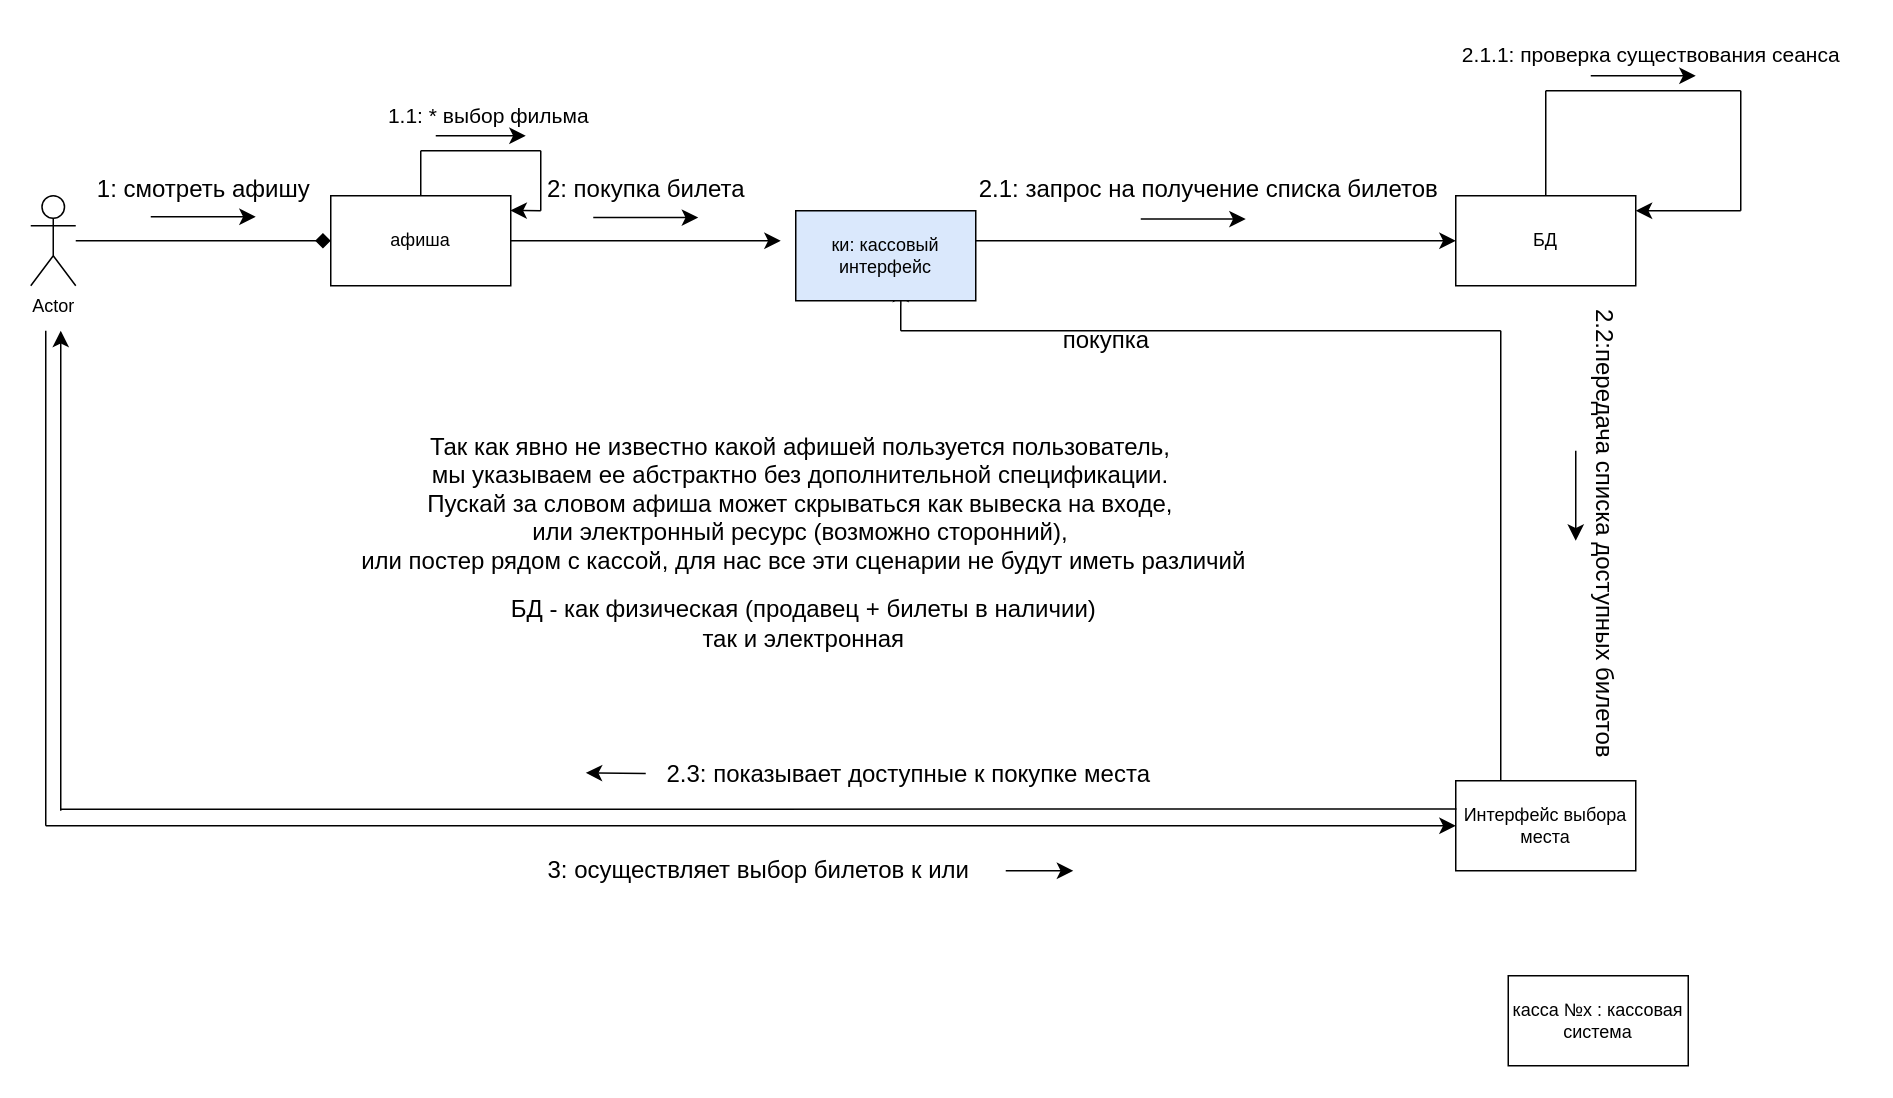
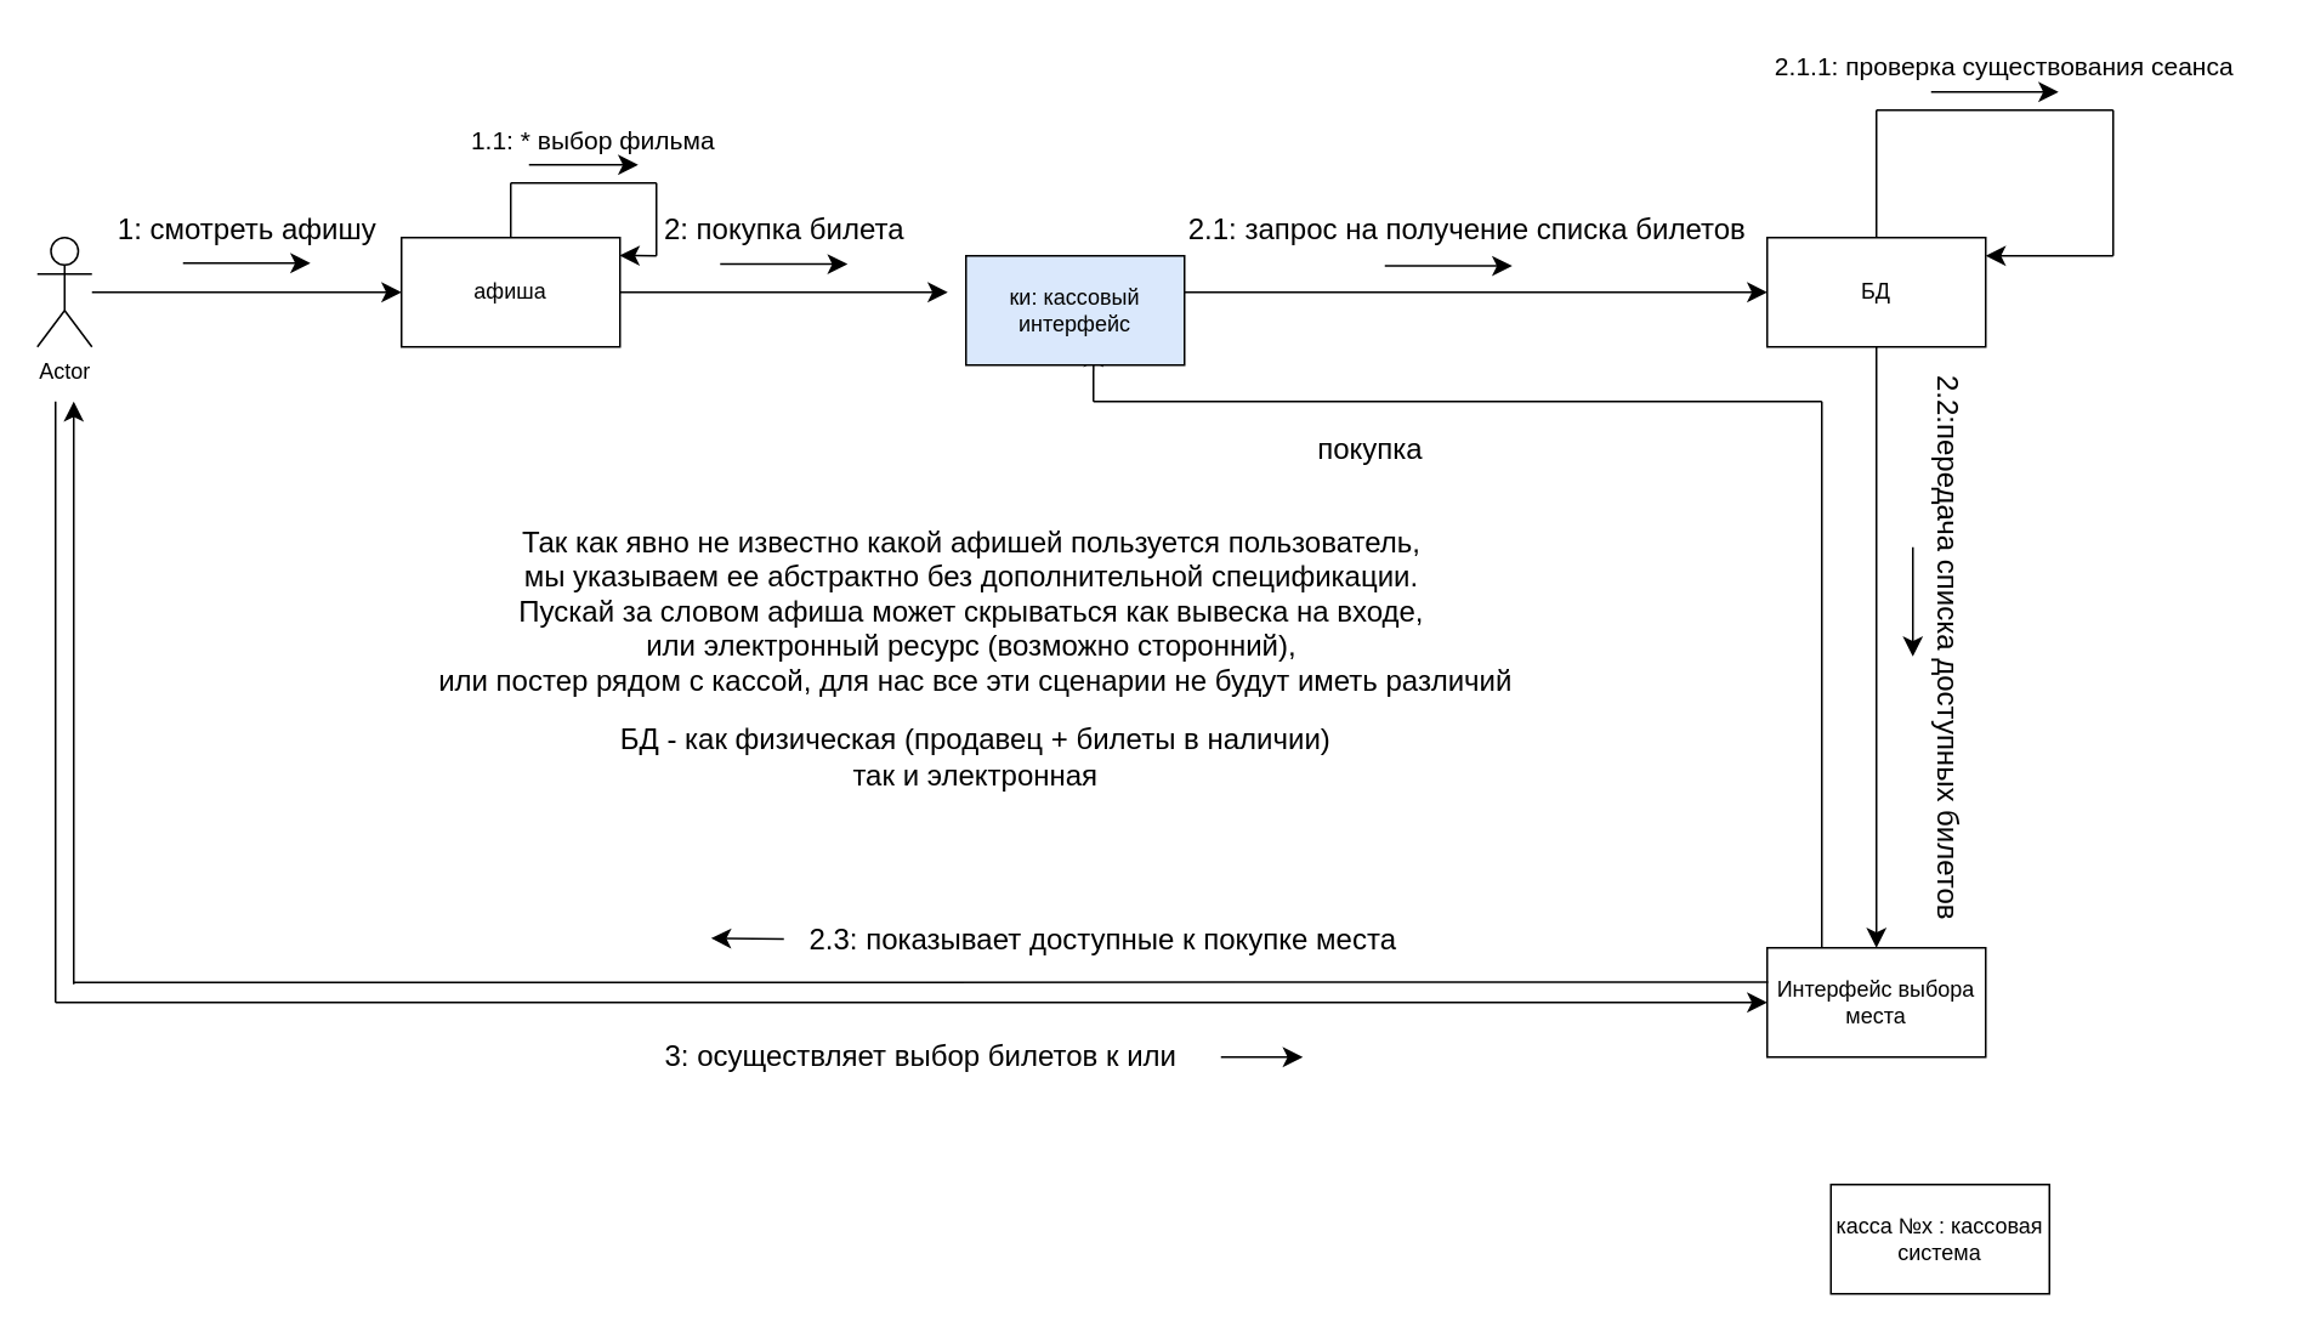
  <mxCell id="0" />
  <mxCell id="1" parent="0" />
- <mxCell id="2" style="edgeStyle=none;curved=1;rounded=0;orthogonalLoop=1;jettySize=auto;html=1;entryX=0;entryY=0.5;entryDx=0;entryDy=0;fontSize=12;startSize=8;endSize=8;endArrow=diamond;" edge="1" parent="1" source="3" target="5"><mxGeometry relative="1" as="geometry" /></mxCell>
+ <mxCell id="2" style="edgeStyle=none;curved=1;rounded=0;orthogonalLoop=1;jettySize=auto;html=1;entryX=0;entryY=0.5;entryDx=0;entryDy=0;fontSize=12;startSize=8;endSize=8;" edge="1" parent="1" source="3" target="5"><mxGeometry relative="1" as="geometry" /></mxCell>
  <mxCell id="3" value="Actor" style="shape=umlActor;verticalLabelPosition=bottom;verticalAlign=top;html=1;outlineConnect=0;" vertex="1" parent="1"><mxGeometry x="20" y="130" width="30" height="60" as="geometry" /></mxCell>
  <mxCell id="4" style="edgeStyle=none;curved=1;rounded=0;orthogonalLoop=1;jettySize=auto;html=1;exitX=1;exitY=0.5;exitDx=0;exitDy=0;entryX=0;entryY=0.5;entryDx=0;entryDy=0;fontSize=12;startSize=8;endSize=8;" edge="1" parent="1" source="5"><mxGeometry relative="1" as="geometry"><mxPoint x="520" y="160" as="targetPoint" /></mxGeometry></mxCell>
  <mxCell id="5" value="афиша" style="rounded=0;whiteSpace=wrap;html=1;" vertex="1" parent="1"><mxGeometry x="220" y="130" width="120" height="60" as="geometry" /></mxCell>
  <mxCell id="6" value="1: смотреть афишу" style="text;html=1;align=center;verticalAlign=middle;resizable=0;points=[];autosize=1;strokeColor=none;fillColor=none;fontSize=16;" vertex="1" parent="1"><mxGeometry x="50" y="110" width="170" height="30" as="geometry" /></mxCell>
  <mxCell id="7" value="" style="endArrow=none;html=1;rounded=0;fontSize=12;startSize=8;endSize=8;curved=1;" edge="1" parent="1"><mxGeometry width="50" height="50" relative="1" as="geometry"><mxPoint x="280" y="130" as="sourcePoint" /><mxPoint x="280" y="100" as="targetPoint" /></mxGeometry></mxCell>
  <mxCell id="8" value="" style="endArrow=none;html=1;rounded=0;fontSize=12;startSize=8;endSize=8;curved=1;" edge="1" parent="1"><mxGeometry width="50" height="50" relative="1" as="geometry"><mxPoint x="280" y="100" as="sourcePoint" /><mxPoint x="360" y="100" as="targetPoint" /></mxGeometry></mxCell>
  <mxCell id="9" value="" style="endArrow=none;html=1;rounded=0;fontSize=12;startSize=8;endSize=8;curved=1;" edge="1" parent="1"><mxGeometry width="50" height="50" relative="1" as="geometry"><mxPoint x="360" y="140" as="sourcePoint" /><mxPoint x="360" y="100" as="targetPoint" /></mxGeometry></mxCell>
  <mxCell id="10" value="" style="endArrow=classic;html=1;rounded=0;fontSize=12;startSize=8;endSize=8;curved=1;entryX=0.998;entryY=0.164;entryDx=0;entryDy=0;entryPerimeter=0;" edge="1" parent="1" target="5"><mxGeometry width="50" height="50" relative="1" as="geometry"><mxPoint x="360" y="140" as="sourcePoint" /><mxPoint x="410" y="90" as="targetPoint" /></mxGeometry></mxCell>
  <mxCell id="11" value="" style="endArrow=classic;html=1;rounded=0;fontSize=12;startSize=8;endSize=8;curved=1;" edge="1" parent="1"><mxGeometry width="50" height="50" relative="1" as="geometry"><mxPoint x="290" y="90" as="sourcePoint" /><mxPoint x="350" y="90" as="targetPoint" /></mxGeometry></mxCell>
  <mxCell id="12" value="&lt;font style=&quot;font-size: 14px;&quot;&gt;1.1: * выбор фильма&lt;/font&gt;" style="text;html=1;align=center;verticalAlign=middle;resizable=0;points=[];autosize=1;strokeColor=none;fillColor=none;fontSize=16;" vertex="1" parent="1"><mxGeometry x="245" y="61" width="160" height="30" as="geometry" /></mxCell>
  <mxCell id="13" style="edgeStyle=none;curved=1;rounded=0;orthogonalLoop=1;jettySize=auto;html=1;exitX=1;exitY=0.5;exitDx=0;exitDy=0;fontSize=12;startSize=8;endSize=8;" edge="1" parent="1" target="17"><mxGeometry relative="1" as="geometry"><mxPoint x="640" y="160" as="sourcePoint" /></mxGeometry></mxCell>
  <mxCell id="14" value="2: покупка билета" style="text;html=1;align=center;verticalAlign=middle;resizable=0;points=[];autosize=1;strokeColor=none;fillColor=none;fontSize=16;" vertex="1" parent="1"><mxGeometry x="350" y="110" width="160" height="30" as="geometry" /></mxCell>
  <mxCell id="15" value="Так как явно не известно какой афишей пользуется пользователь,&amp;nbsp;&lt;div&gt;мы указываем ее абстрактно без дополнительной спецификации.&amp;nbsp;&lt;div&gt;Пускай за словом афиша может скрываться как вывеска на входе,&amp;nbsp;&lt;/div&gt;&lt;div&gt;или электронный ресурс (возможно сторонний),&amp;nbsp;&lt;/div&gt;&lt;div&gt;или постер рядом с кассой,&amp;nbsp;&lt;span style=&quot;background-color: initial;&quot;&gt;для нас все эти сценарии не будут иметь различий&lt;/span&gt;&lt;/div&gt;&lt;/div&gt;" style="text;html=1;align=center;verticalAlign=middle;resizable=0;points=[];autosize=1;strokeColor=none;fillColor=none;fontSize=16;" vertex="1" parent="1"><mxGeometry x="230" y="280" width="610" height="110" as="geometry" /></mxCell>
+ <mxCell id="16" style="edgeStyle=none;curved=1;rounded=0;orthogonalLoop=1;jettySize=auto;html=1;exitX=0.5;exitY=1;exitDx=0;exitDy=0;entryX=0.5;entryY=0;entryDx=0;entryDy=0;fontSize=12;startSize=8;endSize=8;" edge="1" parent="1" source="17" target="20"><mxGeometry relative="1" as="geometry" /></mxCell>
  <mxCell id="17" value="БД" style="rounded=0;whiteSpace=wrap;html=1;" vertex="1" parent="1"><mxGeometry x="970" y="130" width="120" height="60" as="geometry" /></mxCell>
  <mxCell id="18" value="БД - как физическая (продавец + билеты в наличии)&lt;div&gt;так и электронная&lt;/div&gt;" style="text;html=1;align=center;verticalAlign=middle;resizable=0;points=[];autosize=1;strokeColor=none;fillColor=none;fontSize=16;" vertex="1" parent="1"><mxGeometry x="330" y="390" width="410" height="50" as="geometry" /></mxCell>
  <mxCell id="19" value="2.1: запрос на получение списка билетов" style="text;html=1;align=center;verticalAlign=middle;resizable=0;points=[];autosize=1;strokeColor=none;fillColor=none;fontSize=16;" vertex="1" parent="1"><mxGeometry x="640" y="110" width="330" height="30" as="geometry" /></mxCell>
  <mxCell id="20" value="Интерфейс выбора места" style="rounded=0;whiteSpace=wrap;html=1;" vertex="1" parent="1"><mxGeometry x="970" y="520" width="120" height="60" as="geometry" /></mxCell>
  <mxCell id="21" value="" style="endArrow=none;html=1;rounded=0;fontSize=12;startSize=8;endSize=8;curved=1;exitX=0.5;exitY=0;exitDx=0;exitDy=0;" edge="1" parent="1" source="17"><mxGeometry width="50" height="50" relative="1" as="geometry"><mxPoint x="1020" y="131" as="sourcePoint" /><mxPoint x="1030" y="60" as="targetPoint" /></mxGeometry></mxCell>
  <mxCell id="22" value="" style="endArrow=none;html=1;rounded=0;fontSize=12;startSize=8;endSize=8;curved=1;" edge="1" parent="1"><mxGeometry width="50" height="50" relative="1" as="geometry"><mxPoint x="1030" y="60" as="sourcePoint" /><mxPoint x="1160" y="60" as="targetPoint" /></mxGeometry></mxCell>
  <mxCell id="23" value="" style="endArrow=none;html=1;rounded=0;fontSize=12;startSize=8;endSize=8;curved=1;" edge="1" parent="1"><mxGeometry width="50" height="50" relative="1" as="geometry"><mxPoint x="1160" y="140" as="sourcePoint" /><mxPoint x="1160" y="60" as="targetPoint" /></mxGeometry></mxCell>
  <mxCell id="24" value="" style="endArrow=classic;html=1;rounded=0;fontSize=12;startSize=8;endSize=8;curved=1;" edge="1" parent="1"><mxGeometry width="50" height="50" relative="1" as="geometry"><mxPoint x="1160" y="140" as="sourcePoint" /><mxPoint x="1090" y="140" as="targetPoint" /></mxGeometry></mxCell>
  <mxCell id="25" value="&lt;font style=&quot;font-size: 14px;&quot;&gt;2.1.1: проверка существования сеанса&lt;/font&gt;" style="text;html=1;align=center;verticalAlign=middle;resizable=0;points=[];autosize=1;strokeColor=none;fillColor=none;fontSize=16;" vertex="1" parent="1"><mxGeometry x="960" y="20" width="280" height="30" as="geometry" /></mxCell>
  <mxCell id="26" value="" style="endArrow=classic;html=1;rounded=0;fontSize=12;startSize=8;endSize=8;curved=1;" edge="1" parent="1"><mxGeometry width="50" height="50" relative="1" as="geometry"><mxPoint x="1060" y="50" as="sourcePoint" /><mxPoint x="1130" y="50" as="targetPoint" /></mxGeometry></mxCell>
  <mxCell id="27" value="" style="endArrow=classic;html=1;rounded=0;fontSize=12;startSize=8;endSize=8;curved=1;" edge="1" parent="1"><mxGeometry width="50" height="50" relative="1" as="geometry"><mxPoint x="760" y="145.55" as="sourcePoint" /><mxPoint x="830" y="145.55" as="targetPoint" /><Array as="points"><mxPoint x="760" y="145.55" /></Array></mxGeometry></mxCell>
  <mxCell id="28" value="" style="endArrow=classic;html=1;rounded=0;fontSize=12;startSize=8;endSize=8;curved=1;" edge="1" parent="1"><mxGeometry width="50" height="50" relative="1" as="geometry"><mxPoint x="395" y="144.55" as="sourcePoint" /><mxPoint x="465" y="144.55" as="targetPoint" /></mxGeometry></mxCell>
  <mxCell id="29" value="" style="endArrow=classic;html=1;rounded=0;fontSize=12;startSize=8;endSize=8;curved=1;" edge="1" parent="1"><mxGeometry width="50" height="50" relative="1" as="geometry"><mxPoint x="100" y="144" as="sourcePoint" /><mxPoint x="170" y="144" as="targetPoint" /></mxGeometry></mxCell>
  <mxCell id="30" value="2.2:передача списка доступных билетов" style="text;html=1;align=center;verticalAlign=middle;resizable=0;points=[];autosize=1;strokeColor=none;fillColor=none;fontSize=16;rotation=90;" vertex="1" parent="1"><mxGeometry x="910" y="340" width="320" height="30" as="geometry" /></mxCell>
  <mxCell id="31" style="edgeStyle=none;curved=1;rounded=0;orthogonalLoop=1;jettySize=auto;html=1;fontSize=12;startSize=8;endSize=8;" edge="1" parent="1"><mxGeometry relative="1" as="geometry"><mxPoint x="1050" y="300" as="sourcePoint" /><mxPoint x="1050" y="360" as="targetPoint" /></mxGeometry></mxCell>
  <mxCell id="32" value="" style="endArrow=none;html=1;rounded=0;fontSize=12;startSize=8;endSize=8;curved=1;entryX=0.004;entryY=0.314;entryDx=0;entryDy=0;entryPerimeter=0;" edge="1" parent="1" target="20"><mxGeometry width="50" height="50" relative="1" as="geometry"><mxPoint x="40" y="539" as="sourcePoint" /><mxPoint x="90" y="460" as="targetPoint" /></mxGeometry></mxCell>
  <mxCell id="33" value="" style="endArrow=classic;html=1;rounded=0;fontSize=12;startSize=8;endSize=8;curved=1;" edge="1" parent="1"><mxGeometry width="50" height="50" relative="1" as="geometry"><mxPoint x="40" y="540" as="sourcePoint" /><mxPoint x="40" y="220" as="targetPoint" /></mxGeometry></mxCell>
  <mxCell id="34" value="2.3: показывает доступные к покупке места" style="text;html=1;align=center;verticalAlign=middle;resizable=0;points=[];autosize=1;strokeColor=none;fillColor=none;fontSize=16;" vertex="1" parent="1"><mxGeometry x="430" y="500" width="350" height="30" as="geometry" /></mxCell>
  <mxCell id="35" value="" style="endArrow=classic;html=1;rounded=0;fontSize=12;startSize=8;endSize=8;curved=1;" edge="1" parent="1"><mxGeometry width="50" height="50" relative="1" as="geometry"><mxPoint x="430" y="515.18" as="sourcePoint" /><mxPoint x="390" y="514.75" as="targetPoint" /></mxGeometry></mxCell>
  <mxCell id="36" value="" style="endArrow=none;html=1;rounded=0;fontSize=12;startSize=8;endSize=8;curved=1;" edge="1" parent="1"><mxGeometry width="50" height="50" relative="1" as="geometry"><mxPoint x="30" y="550" as="sourcePoint" /><mxPoint x="30" y="220" as="targetPoint" /></mxGeometry></mxCell>
  <mxCell id="37" value="" style="endArrow=classic;html=1;rounded=0;fontSize=12;startSize=8;endSize=8;curved=1;entryX=0;entryY=0.5;entryDx=0;entryDy=0;" edge="1" parent="1" target="20"><mxGeometry width="50" height="50" relative="1" as="geometry"><mxPoint x="30" y="550" as="sourcePoint" /><mxPoint x="960" y="550" as="targetPoint" /></mxGeometry></mxCell>
  <mxCell id="38" value="" style="endArrow=classic;html=1;rounded=0;fontSize=12;startSize=8;endSize=8;curved=1;" edge="1" parent="1"><mxGeometry width="50" height="50" relative="1" as="geometry"><mxPoint x="670" as="sourcePoint" y="580" /><mxPoint x="715" as="targetPoint" y="580" /></mxGeometry></mxCell>
  <mxCell id="39" value="3: осуществляет выбор билетов к или" style="text;html=1;align=center;verticalAlign=middle;resizable=0;points=[];autosize=1;strokeColor=none;fillColor=none;fontSize=16;" vertex="1" parent="1"><mxGeometry x="340" y="564" width="330" height="30" as="geometry" /></mxCell>
  <mxCell id="40" value="" style="endArrow=none;html=1;rounded=0;fontSize=12;startSize=8;endSize=8;curved=1;" edge="1" parent="1"><mxGeometry width="50" height="50" relative="1" as="geometry"><mxPoint x="1000" y="520" as="sourcePoint" /><mxPoint x="1000" y="220" as="targetPoint" /></mxGeometry></mxCell>
  <mxCell id="41" value="" style="endArrow=none;html=1;rounded=0;fontSize=12;startSize=8;endSize=8;curved=1;" edge="1" parent="1"><mxGeometry width="50" height="50" relative="1" as="geometry"><mxPoint x="600" y="220" as="sourcePoint" /><mxPoint x="1000" y="220" as="targetPoint" /></mxGeometry></mxCell>
  <mxCell id="42" value="" style="endArrow=classic;html=1;rounded=0;fontSize=12;startSize=8;endSize=8;curved=1;entryX=0.667;entryY=1;entryDx=0;entryDy=0;entryPerimeter=0;" edge="1" parent="1"><mxGeometry width="50" height="50" relative="1" as="geometry"><mxPoint x="600" y="220" as="sourcePoint" /><mxPoint x="600.04" y="190" as="targetPoint" /></mxGeometry></mxCell>
- <mxCell id="43" value="покупка&amp;nbsp;" style="text;html=1;align=center;verticalAlign=middle;resizable=0;points=[];autosize=1;strokeColor=none;fillColor=none;fontSize=16;" vertex="1" parent="1"><mxGeometry x="694" y="211" width="90" height="30" as="geometry" /></mxCell>
+ <mxCell id="43" value="покупка&amp;nbsp;" style="text;html=1;align=center;verticalAlign=middle;resizable=0;points=[];autosize=1;strokeColor=none;fillColor=none;fontSize=16;" vertex="1" parent="1"><mxGeometry x="709" y="231" width="90" height="30" as="geometry" /></mxCell>
  <mxCell id="44" value="касса №x : кассовая система" style="rounded=0;whiteSpace=wrap;html=1;" vertex="1" parent="1"><mxGeometry x="1005" y="650" width="120" height="60" as="geometry" /></mxCell>
  <mxCell id="45" value="ки: кассовый интерфейс" style="rounded=0;whiteSpace=wrap;html=1;fillColor=#dae8fc;" vertex="1" parent="1"><mxGeometry x="530" y="140" width="120" height="60" as="geometry" /></mxCell>
